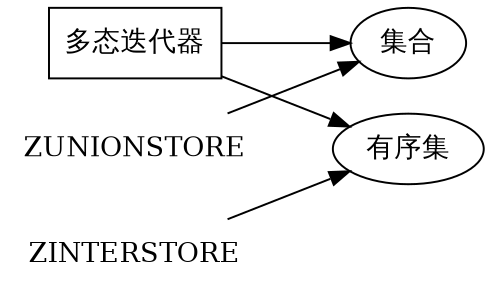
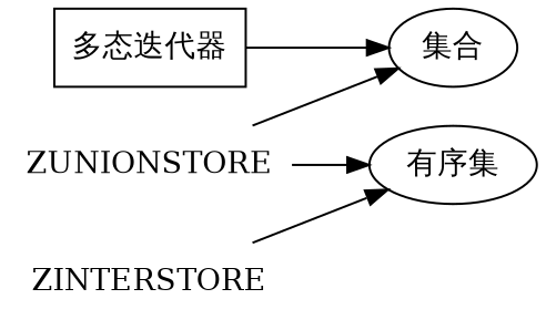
  digraph {
    rankdir=LR
    n1 [label=ZUNIONSTORE shape=plaintext]
    n2 [label="集合"]
    n3 [label="多态迭代器" shape=box]
    n4 [label="有序集"]
    n5 [label=ZINTERSTORE shape=plaintext]
    n1 -> n2
    n3 -> n2
-   n3 -> n4
+   n1 -> n4
    n5 -> n4
  }
